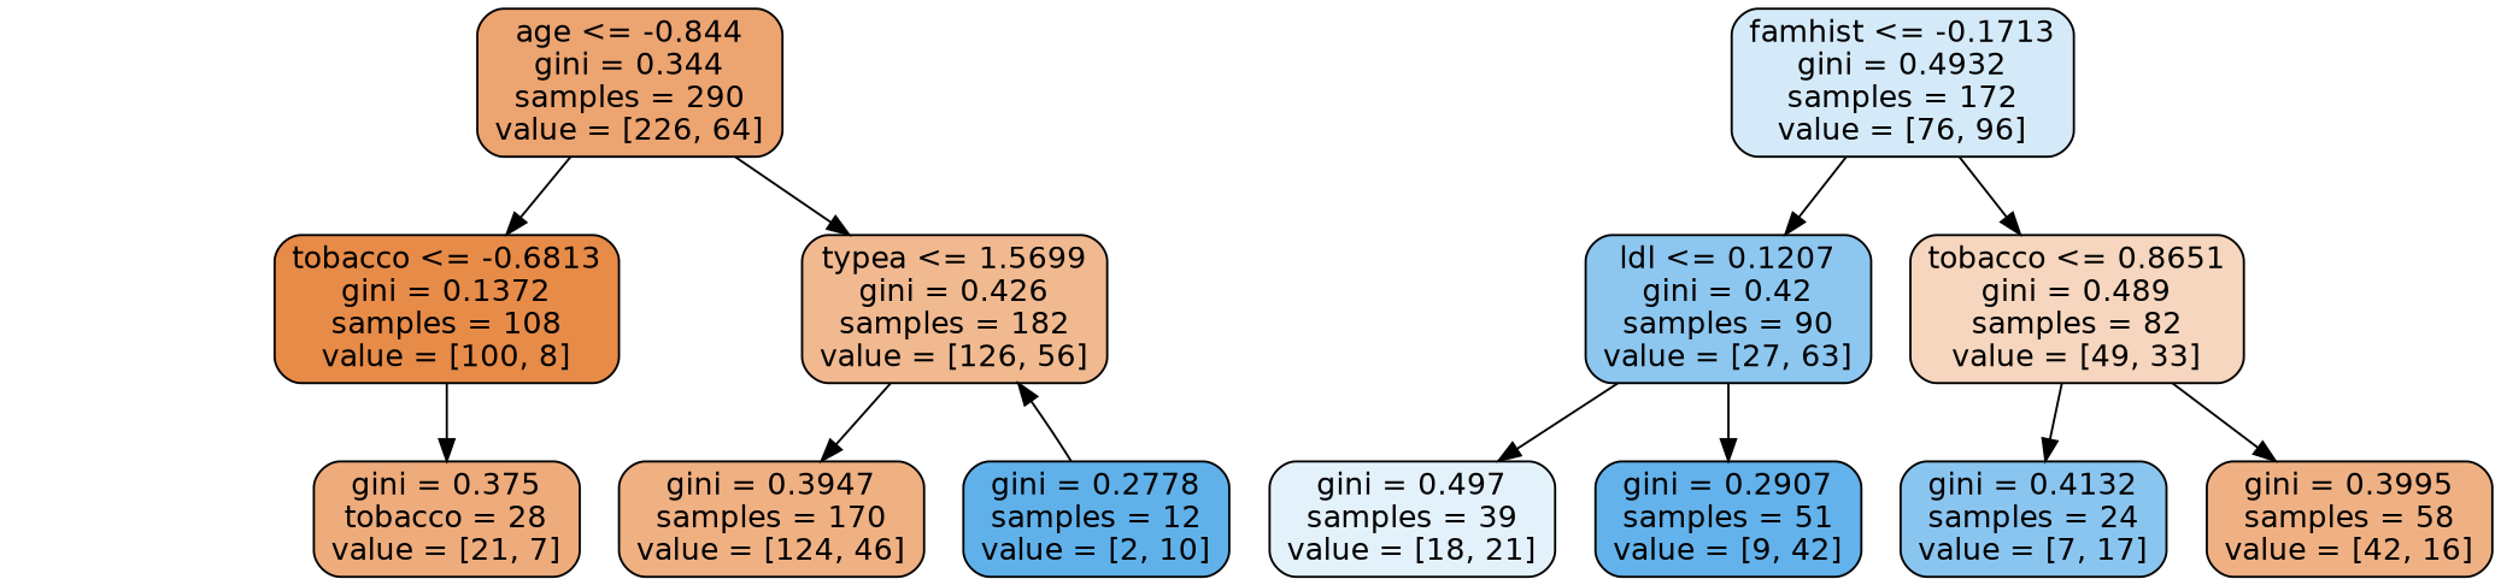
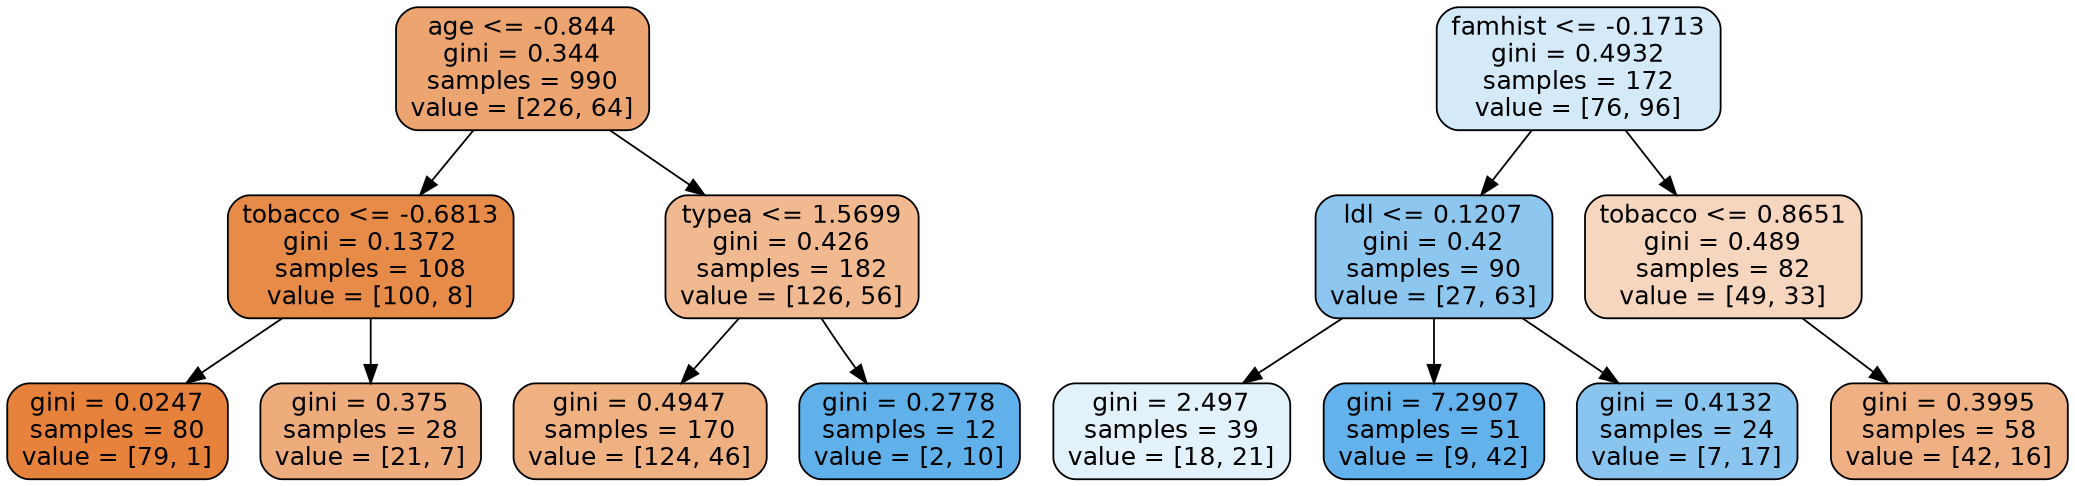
  digraph {
    node [color=black fontname=helvetica shape=box style="filled, rounded"]
    edge [fontname=helvetica]
-   n1 [fillcolor="#e58139b7" label="age <= -0.844\ngini = 0.344\nsamples = 290\nvalue = [226, 64]"]
+   n1 [fillcolor="#e58139b7" label="age <= -0.844\ngini = 0.344\nsamples = 990\nvalue = [226, 64]"]
    n2 [fillcolor="#e58139eb" label="tobacco <= -0.6813\ngini = 0.1372\nsamples = 108\nvalue = [100, 8]"]
    n3 [fillcolor="#e581398e" label="typea <= 1.5699\ngini = 0.426\nsamples = 182\nvalue = [126, 56]"]
    n4 [fillcolor="#399de535" label="famhist <= -0.1713\ngini = 0.4932\nsamples = 172\nvalue = [76, 96]"]
    n5 [fillcolor="#399de592" label="ldl <= 0.1207\ngini = 0.42\nsamples = 90\nvalue = [27, 63]"]
    n6 [fillcolor="#e5813953" label="tobacco <= 0.8651\ngini = 0.489\nsamples = 82\nvalue = [49, 33]"]
-   n8 [fillcolor="#e58139aa" label="gini = 0.375\ntobacco = 28\nvalue = [21, 7]"]
-   n9 [fillcolor="#e58139a0" label="gini = 0.3947\nsamples = 170\nvalue = [124, 46]"]
+   n7 [fillcolor="#e58139fc" label="gini = 0.0247\nsamples = 80\nvalue = [79, 1]"]
+   n8 [fillcolor="#e58139aa" label="gini = 0.375\nsamples = 28\nvalue = [21, 7]"]
+   n9 [fillcolor="#e58139a0" label="gini = 0.4947\nsamples = 170\nvalue = [124, 46]"]
    n10 [fillcolor="#399de5cc" label="gini = 0.2778\nsamples = 12\nvalue = [2, 10]"]
-   n11 [fillcolor="#399de524" label="gini = 0.497\nsamples = 39\nvalue = [18, 21]"]
-   n12 [fillcolor="#399de5c8" label="gini = 0.2907\nsamples = 51\nvalue = [9, 42]"]
+   n11 [fillcolor="#399de524" label="gini = 2.497\nsamples = 39\nvalue = [18, 21]"]
+   n12 [fillcolor="#399de5c8" label="gini = 7.2907\nsamples = 51\nvalue = [9, 42]"]
    n13 [fillcolor="#e581399e" label="gini = 0.3995\nsamples = 58\nvalue = [42, 16]"]
    n14 [fillcolor="#399de596" label="gini = 0.4132\nsamples = 24\nvalue = [7, 17]"]
    n1 -> n2
    n1 -> n3
+   n2 -> n7
    n2 -> n8
    n3 -> n9
-   n10 -> n3
+   n3 -> n10
    n4 -> n5
    n4 -> n6
    n5 -> n11
    n5 -> n12
    n6 -> n13
-   n6 -> n14
+   n5 -> n14
  }
